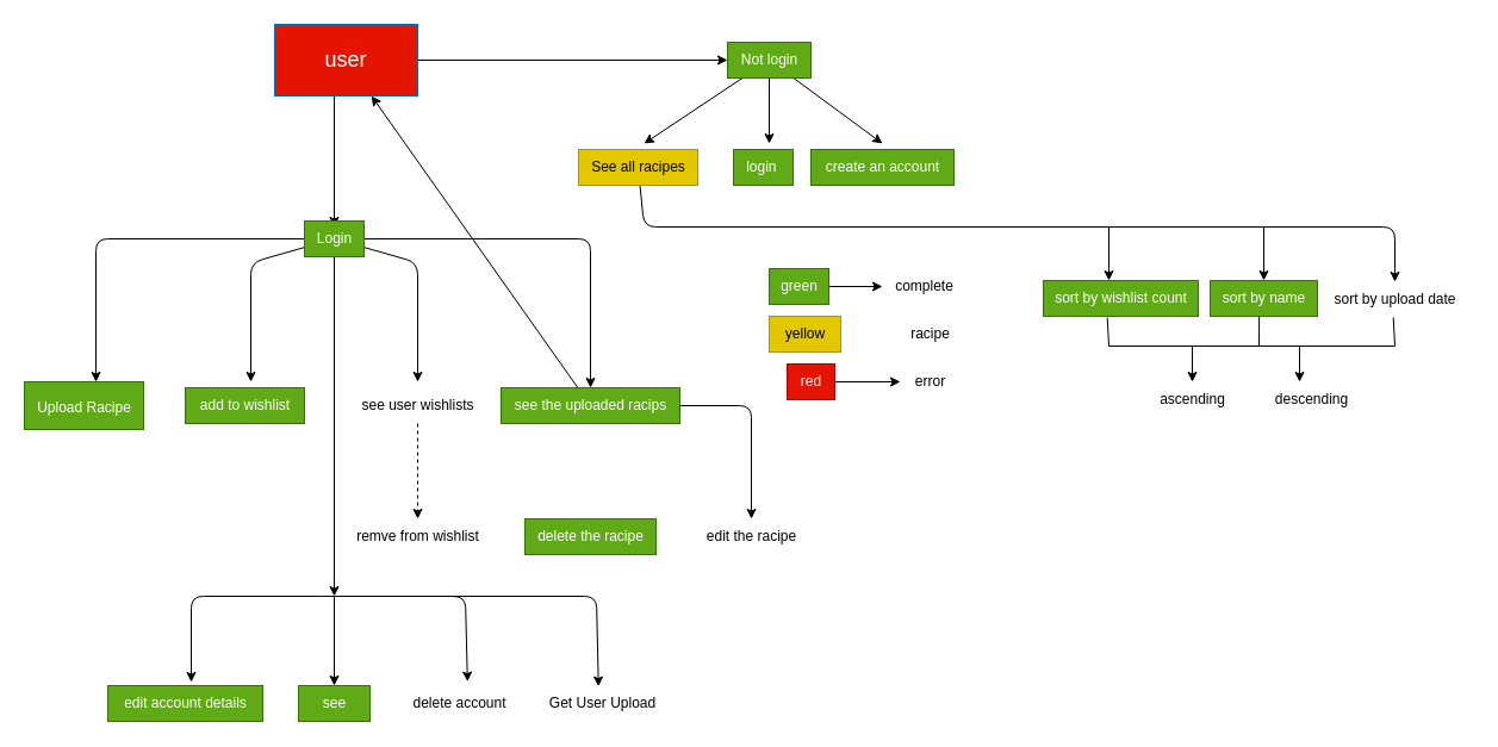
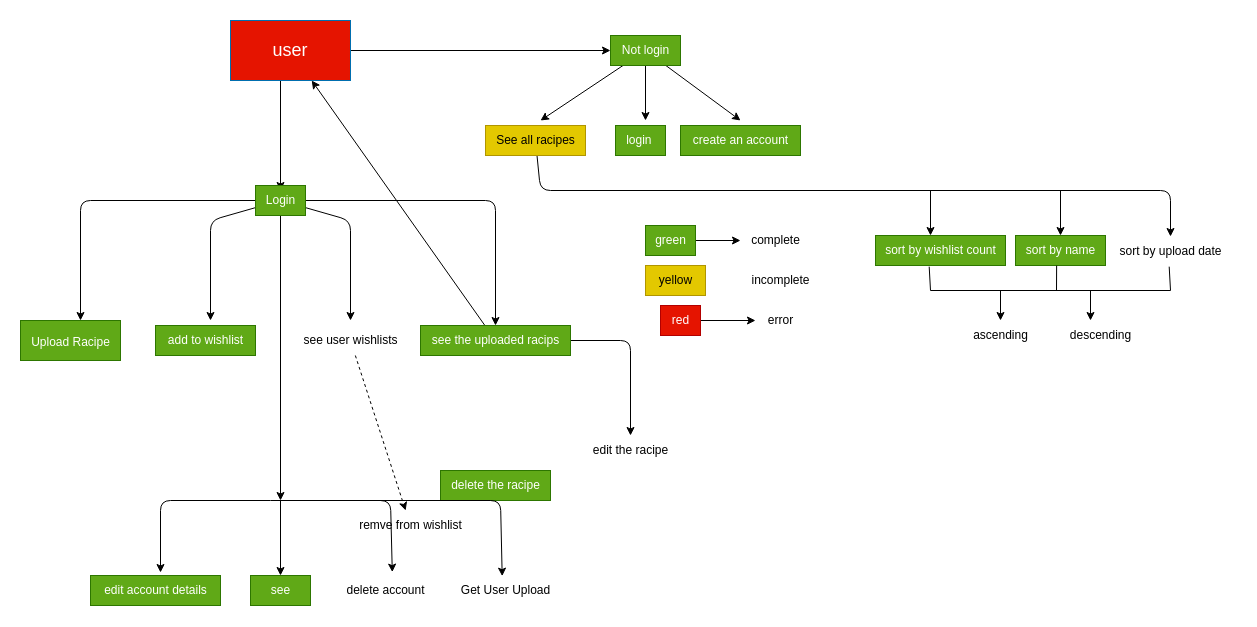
  <mxCell id="0" />
  <mxCell id="1" parent="0" />
  <mxCell id="2" style="edgeStyle=none;html=1;" parent="1" edge="1"><mxGeometry relative="1" as="geometry"><mxPoint x="280" y="190" as="targetPoint" /><mxPoint x="280" y="65" as="sourcePoint" /></mxGeometry></mxCell>
  <mxCell id="3" style="edgeStyle=none;html=1;" parent="1" edge="1"><mxGeometry relative="1" as="geometry"><mxPoint x="610" y="50" as="targetPoint" /><mxPoint x="305" y="50" as="sourcePoint" /></mxGeometry></mxCell>
  <mxCell id="4" style="edgeStyle=none;html=1;" parent="1" source="9" edge="1"><mxGeometry relative="1" as="geometry"><mxPoint x="80" y="320" as="targetPoint" /><Array as="points"><mxPoint x="80" y="200" /></Array></mxGeometry></mxCell>
  <mxCell id="5" style="edgeStyle=none;html=1;fontSize=12;" parent="1" source="9" edge="1"><mxGeometry relative="1" as="geometry"><mxPoint x="350" y="320" as="targetPoint" /><Array as="points"><mxPoint x="350" y="220" /></Array></mxGeometry></mxCell>
  <mxCell id="6" style="edgeStyle=none;html=1;fontSize=12;" parent="1" source="9" edge="1"><mxGeometry relative="1" as="geometry"><mxPoint x="210" y="320" as="targetPoint" /><Array as="points"><mxPoint x="210" y="220" /></Array></mxGeometry></mxCell>
  <mxCell id="7" style="edgeStyle=none;html=1;fontSize=12;" parent="1" source="9" target="21" edge="1"><mxGeometry relative="1" as="geometry"><mxPoint x="480" y="320" as="targetPoint" /><Array as="points"><mxPoint x="495" y="200" /></Array></mxGeometry></mxCell>
  <mxCell id="8" style="edgeStyle=none;html=1;fontSize=12;" parent="1" source="9" edge="1"><mxGeometry relative="1" as="geometry"><mxPoint x="280" y="500" as="targetPoint" /></mxGeometry></mxCell>
  <mxCell id="9" value="Login" style="text;html=1;align=center;verticalAlign=middle;resizable=0;points=[];autosize=1;strokeColor=#2D7600;fillColor=#60a917;fontColor=#ffffff;" parent="1" vertex="1"><mxGeometry x="255" y="185" width="50" height="30" as="geometry" /></mxCell>
  <mxCell id="10" style="edgeStyle=none;html=1;fontSize=12;" parent="1" source="13" edge="1"><mxGeometry relative="1" as="geometry"><mxPoint x="540" y="120" as="targetPoint" /></mxGeometry></mxCell>
  <mxCell id="11" style="edgeStyle=none;html=1;fontSize=12;" parent="1" source="13" edge="1"><mxGeometry relative="1" as="geometry"><mxPoint x="645" y="120" as="targetPoint" /></mxGeometry></mxCell>
  <mxCell id="12" style="edgeStyle=none;html=1;fontSize=12;" parent="1" source="13" edge="1"><mxGeometry relative="1" as="geometry"><mxPoint x="740" y="120" as="targetPoint" /></mxGeometry></mxCell>
  <mxCell id="13" value="Not login" style="text;html=1;align=center;verticalAlign=middle;resizable=0;points=[];autosize=1;strokeColor=#2D7600;fillColor=#60a917;fontColor=#ffffff;" parent="1" vertex="1"><mxGeometry x="610" y="35" width="70" height="30" as="geometry" /></mxCell>
  <mxCell id="14" value="&lt;font style=&quot;font-size: 18px;&quot;&gt;user&lt;/font&gt;" style="whiteSpace=wrap;html=1;fillColor=#e51400;fontColor=#ffffff;strokeColor=#006EAF;" parent="1" vertex="1"><mxGeometry x="230" y="20" width="120" height="60" as="geometry" /></mxCell>
  <mxCell id="15" value="&lt;font style=&quot;font-size: 12px;&quot;&gt;Upload Racipe&lt;/font&gt;" style="text;html=1;align=center;verticalAlign=middle;resizable=0;points=[];autosize=1;strokeColor=#2D7600;fillColor=#60a917;fontSize=18;fontColor=#ffffff;" parent="1" vertex="1"><mxGeometry x="20" y="320" width="100" height="40" as="geometry" /></mxCell>
  <mxCell id="16" value="add to wishlist" style="text;html=1;align=center;verticalAlign=middle;resizable=0;points=[];autosize=1;strokeColor=#2D7600;fillColor=#60a917;fontSize=12;fontColor=#ffffff;" parent="1" vertex="1"><mxGeometry x="155" y="325" width="100" height="30" as="geometry" /></mxCell>
  <mxCell id="17" style="edgeStyle=none;html=1;fontSize=12;dashed=1;" parent="1" source="18" target="28" edge="1"><mxGeometry relative="1" as="geometry"><mxPoint x="330" y="430" as="targetPoint" /></mxGeometry></mxCell>
  <mxCell id="18" value="see user wishlists" style="text;html=1;align=center;verticalAlign=middle;resizable=0;points=[];autosize=1;strokeColor=none;fillColor=none;fontSize=12;" parent="1" vertex="1"><mxGeometry x="290" y="325" width="120" height="30" as="geometry" /></mxCell>
  <mxCell id="19" style="edgeStyle=none;html=1;fontSize=12;" parent="1" source="21" target="14" edge="1"><mxGeometry relative="1" as="geometry"><mxPoint x="450" y="440" as="targetPoint" /></mxGeometry></mxCell>
  <mxCell id="20" style="edgeStyle=none;html=1;fontSize=12;" parent="1" source="21" target="27" edge="1"><mxGeometry relative="1" as="geometry"><mxPoint x="570" y="440" as="targetPoint" /><Array as="points"><mxPoint x="630" y="340" /></Array></mxGeometry></mxCell>
  <mxCell id="21" value="see the uploaded racips" style="text;html=1;align=center;verticalAlign=middle;resizable=0;points=[];autosize=1;strokeColor=#2D7600;fillColor=#60a917;fontSize=12;fontColor=#ffffff;" parent="1" vertex="1"><mxGeometry x="420" y="325" width="150" height="30" as="geometry" /></mxCell>
  <mxCell id="22" style="edgeStyle=none;html=1;" parent="1" source="23" target="44" edge="1"><mxGeometry relative="1" as="geometry"><mxPoint x="1010" y="230" as="targetPoint" /><Array as="points"><mxPoint x="540" y="190" /><mxPoint x="1170" y="190" /></Array></mxGeometry></mxCell>
  <mxCell id="23" value="See all racipes" style="text;html=1;align=center;verticalAlign=middle;resizable=0;points=[];autosize=1;strokeColor=#B09500;fillColor=#e3c800;fontSize=12;fontColor=#000000;" parent="1" vertex="1"><mxGeometry x="485" y="125" width="100" height="30" as="geometry" /></mxCell>
  <mxCell id="24" value="login&amp;nbsp;" style="text;html=1;align=center;verticalAlign=middle;resizable=0;points=[];autosize=1;strokeColor=#2D7600;fillColor=#60a917;fontSize=12;fontColor=#ffffff;" parent="1" vertex="1"><mxGeometry x="615" y="125" width="50" height="30" as="geometry" /></mxCell>
  <mxCell id="25" value="create an account" style="text;html=1;align=center;verticalAlign=middle;resizable=0;points=[];autosize=1;strokeColor=#2D7600;fillColor=#60a917;fontSize=12;fontColor=#ffffff;" parent="1" vertex="1"><mxGeometry x="680" y="125" width="120" height="30" as="geometry" /></mxCell>
- <mxCell id="26" value="delete the racipe" style="text;html=1;align=center;verticalAlign=middle;resizable=0;points=[];autosize=1;strokeColor=#2D7600;fillColor=#60a917;fontSize=12;fontColor=#ffffff;" parent="1" vertex="1"><mxGeometry x="440" y="435" width="110" height="30" as="geometry" /></mxCell>
+ <mxCell id="26" value="delete the racipe" style="text;html=1;align=center;verticalAlign=middle;resizable=0;points=[];autosize=1;strokeColor=#2D7600;fillColor=#60a917;fontSize=12;fontColor=#ffffff;" parent="1" vertex="1"><mxGeometry x="440" y="470" width="110" height="30" as="geometry" /></mxCell>
  <mxCell id="27" value="edit the racipe" style="text;html=1;align=center;verticalAlign=middle;resizable=0;points=[];autosize=1;strokeColor=none;fillColor=none;fontSize=12;" parent="1" vertex="1"><mxGeometry x="580" y="435" width="100" height="30" as="geometry" /></mxCell>
- <mxCell id="28" value="remve from wishlist" style="text;html=1;align=center;verticalAlign=middle;resizable=0;points=[];autosize=1;strokeColor=none;fillColor=none;fontSize=12;" parent="1" vertex="1"><mxGeometry x="285" y="435" width="130" height="30" as="geometry" /></mxCell>
+ <mxCell id="28" value="remve from wishlist" style="text;html=1;align=center;verticalAlign=middle;resizable=0;points=[];autosize=1;strokeColor=none;fillColor=none;fontSize=12;" parent="1" vertex="1"><mxGeometry x="345" y="510" width="130" height="30" as="geometry" /></mxCell>
  <mxCell id="29" value="" style="endArrow=classic;startArrow=classic;html=1;fontSize=12;entryX=0.568;entryY=-0.113;entryDx=0;entryDy=0;entryPerimeter=0;" parent="1" edge="1" target="31"><mxGeometry width="50" height="50" relative="1" as="geometry"><mxPoint x="160" y="572" as="sourcePoint" /><mxPoint x="370" y="570" as="targetPoint" /><Array as="points"><mxPoint x="160" y="500" /><mxPoint x="280" y="500" /><mxPoint x="390" y="500" /></Array></mxGeometry></mxCell>
  <mxCell id="30" value="edit account details" style="text;html=1;align=center;verticalAlign=middle;resizable=0;points=[];autosize=1;strokeColor=#2D7600;fillColor=#60a917;fontSize=12;fontColor=#ffffff;" parent="1" vertex="1"><mxGeometry x="90" y="575" width="130" height="30" as="geometry" /></mxCell>
  <mxCell id="31" value="delete account" style="text;html=1;align=center;verticalAlign=middle;resizable=0;points=[];autosize=1;strokeColor=none;fillColor=none;fontSize=12;" parent="1" vertex="1"><mxGeometry x="335" y="575" width="100" height="30" as="geometry" /></mxCell>
  <mxCell id="32" style="edgeStyle=none;html=1;" parent="1" source="33" edge="1"><mxGeometry relative="1" as="geometry"><mxPoint x="740" y="240" as="targetPoint" /></mxGeometry></mxCell>
  <mxCell id="33" value="green" style="text;html=1;align=center;verticalAlign=middle;resizable=0;points=[];autosize=1;strokeColor=#2D7600;fillColor=#60a917;fontColor=#ffffff;" parent="1" vertex="1"><mxGeometry x="645" y="225" width="50" height="30" as="geometry" /></mxCell>
  <mxCell id="34" value="complete" style="text;html=1;align=center;verticalAlign=middle;resizable=0;points=[];autosize=1;strokeColor=none;fillColor=none;" parent="1" vertex="1"><mxGeometry x="740" y="225" width="70" height="30" as="geometry" /></mxCell>
  <mxCell id="35" value="see" style="text;html=1;align=center;verticalAlign=middle;resizable=0;points=[];autosize=1;strokeColor=#2D7600;fillColor=#60a917;fontColor=#ffffff;" parent="1" vertex="1"><mxGeometry x="250" y="575" width="60" height="30" as="geometry" /></mxCell>
  <mxCell id="36" value="" style="endArrow=classic;html=1;" parent="1" target="35" edge="1"><mxGeometry width="50" height="50" relative="1" as="geometry"><mxPoint x="280" y="500" as="sourcePoint" /><mxPoint x="320" y="640" as="targetPoint" /></mxGeometry></mxCell>
- <mxCell id="37" value="racipe" style="text;html=1;align=center;verticalAlign=middle;resizable=0;points=[];autosize=1;strokeColor=none;fillColor=none;" parent="1" vertex="1"><mxGeometry x="740" y="265" width="80" height="30" as="geometry" /></mxCell>
+ <mxCell id="37" value="incomplete" style="text;html=1;align=center;verticalAlign=middle;resizable=0;points=[];autosize=1;strokeColor=none;fillColor=none;" parent="1" vertex="1"><mxGeometry x="740" y="265" width="80" height="30" as="geometry" /></mxCell>
  <mxCell id="38" value="error" style="text;html=1;align=center;verticalAlign=middle;resizable=0;points=[];autosize=1;strokeColor=none;fillColor=none;" parent="1" vertex="1"><mxGeometry x="755" y="305" width="50" height="30" as="geometry" /></mxCell>
  <mxCell id="39" value="yellow" style="text;html=1;align=center;verticalAlign=middle;resizable=0;points=[];autosize=1;strokeColor=#B09500;fillColor=#e3c800;fontColor=#000000;" parent="1" vertex="1"><mxGeometry x="645" y="265" width="60" height="30" as="geometry" /></mxCell>
  <mxCell id="40" style="edgeStyle=none;html=1;" parent="1" source="41" target="38" edge="1"><mxGeometry relative="1" as="geometry" /></mxCell>
  <mxCell id="41" value="red" style="text;html=1;align=center;verticalAlign=middle;resizable=0;points=[];autosize=1;strokeColor=#B20000;fillColor=#e51400;fontColor=#ffffff;" parent="1" vertex="1"><mxGeometry x="660" y="305" width="40" height="30" as="geometry" /></mxCell>
  <mxCell id="42" value="sort by wishlist count" style="text;html=1;align=center;verticalAlign=middle;resizable=0;points=[];autosize=1;strokeColor=#2D7600;fillColor=#60a917;fontColor=#ffffff;" parent="1" vertex="1"><mxGeometry x="875" y="235" width="130" height="30" as="geometry" /></mxCell>
  <mxCell id="43" value="sort by name" style="text;html=1;align=center;verticalAlign=middle;resizable=0;points=[];autosize=1;strokeColor=#2D7600;fillColor=#60a917;fontColor=#ffffff;" parent="1" vertex="1"><mxGeometry x="1015" y="235" width="90" height="30" as="geometry" /></mxCell>
  <mxCell id="44" value="sort by upload date" style="text;html=1;align=center;verticalAlign=middle;resizable=0;points=[];autosize=1;strokeColor=none;fillColor=none;" parent="1" vertex="1"><mxGeometry x="1105" y="236" width="130" height="30" as="geometry" /></mxCell>
  <mxCell id="45" value="ascending" style="text;html=1;align=center;verticalAlign=middle;resizable=0;points=[];autosize=1;strokeColor=none;fillColor=none;" parent="1" vertex="1"><mxGeometry x="960" y="320" width="80" height="30" as="geometry" /></mxCell>
  <mxCell id="46" value="descending" style="text;html=1;align=center;verticalAlign=middle;resizable=0;points=[];autosize=1;strokeColor=none;fillColor=none;" parent="1" vertex="1"><mxGeometry x="1060" y="320" width="80" height="30" as="geometry" /></mxCell>
  <mxCell id="47" value="" style="endArrow=none;html=1;" parent="1" edge="1"><mxGeometry width="50" height="50" relative="1" as="geometry"><mxPoint x="930" y="290" as="sourcePoint" /><mxPoint x="1170" y="290" as="targetPoint" /></mxGeometry></mxCell>
  <mxCell id="48" value="" style="endArrow=classic;html=1;" parent="1" target="45" edge="1"><mxGeometry width="50" height="50" relative="1" as="geometry"><mxPoint x="1000" y="290" as="sourcePoint" /><mxPoint x="1070.47" y="277.04" as="targetPoint" /></mxGeometry></mxCell>
  <mxCell id="49" value="" style="endArrow=classic;html=1;" parent="1" edge="1"><mxGeometry width="50" height="50" relative="1" as="geometry"><mxPoint x="1090" y="290" as="sourcePoint" /><mxPoint x="1090" y="320" as="targetPoint" /></mxGeometry></mxCell>
  <mxCell id="50" value="" style="endArrow=none;html=1;entryX=0.413;entryY=1.039;entryDx=0;entryDy=0;entryPerimeter=0;" parent="1" target="42" edge="1"><mxGeometry width="50" height="50" relative="1" as="geometry"><mxPoint x="930" y="290" as="sourcePoint" /><mxPoint x="1080" y="300" as="targetPoint" /></mxGeometry></mxCell>
  <mxCell id="51" value="" style="endArrow=none;html=1;entryX=0.457;entryY=1.004;entryDx=0;entryDy=0;entryPerimeter=0;" parent="1" edge="1" target="43"><mxGeometry width="50" height="50" relative="1" as="geometry"><mxPoint x="1056" y="290" as="sourcePoint" /><mxPoint x="1048.69" y="266.17" as="targetPoint" /></mxGeometry></mxCell>
  <mxCell id="52" value="" style="endArrow=none;html=1;entryX=0.413;entryY=1.039;entryDx=0;entryDy=0;entryPerimeter=0;" parent="1" edge="1"><mxGeometry width="50" height="50" relative="1" as="geometry"><mxPoint x="1170" y="290" as="sourcePoint" /><mxPoint x="1168.69" y="266.17" as="targetPoint" /></mxGeometry></mxCell>
  <mxCell id="53" value="" style="endArrow=classic;html=1;" parent="1" target="43" edge="1"><mxGeometry width="50" height="50" relative="1" as="geometry"><mxPoint x="1060" y="190" as="sourcePoint" /><mxPoint x="1070" y="260" as="targetPoint" /></mxGeometry></mxCell>
  <mxCell id="54" value="" style="endArrow=classic;html=1;" parent="1" edge="1"><mxGeometry width="50" height="50" relative="1" as="geometry"><mxPoint x="930" y="190" as="sourcePoint" /><mxPoint x="930" y="235" as="targetPoint" /></mxGeometry></mxCell>
  <mxCell id="55" value="" style="endArrow=classic;html=1;entryX=0.47;entryY=0.022;entryDx=0;entryDy=0;entryPerimeter=0;" edge="1" parent="1" target="56"><mxGeometry width="50" height="50" relative="1" as="geometry"><mxPoint x="280" y="500" as="sourcePoint" /><mxPoint x="480" y="560" as="targetPoint" /><Array as="points"><mxPoint x="500" y="500" /></Array></mxGeometry></mxCell>
  <mxCell id="56" value="Get User Upload" style="text;html=1;align=center;verticalAlign=middle;resizable=0;points=[];autosize=1;strokeColor=none;fillColor=none;" vertex="1" parent="1"><mxGeometry x="450" y="575" width="110" height="30" as="geometry" /></mxCell>
